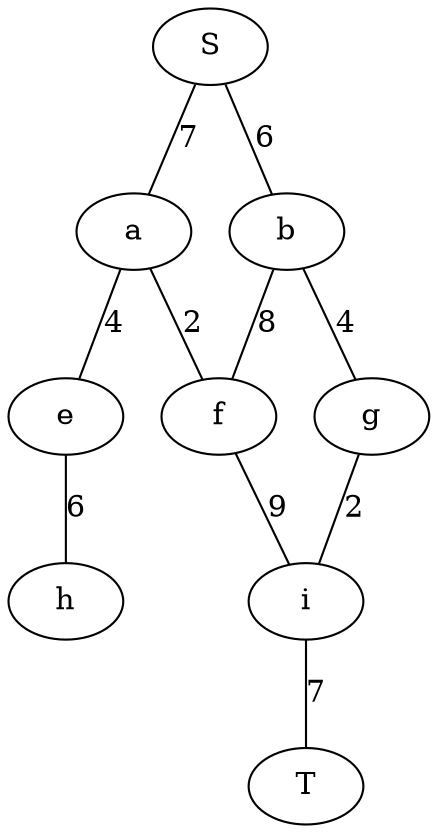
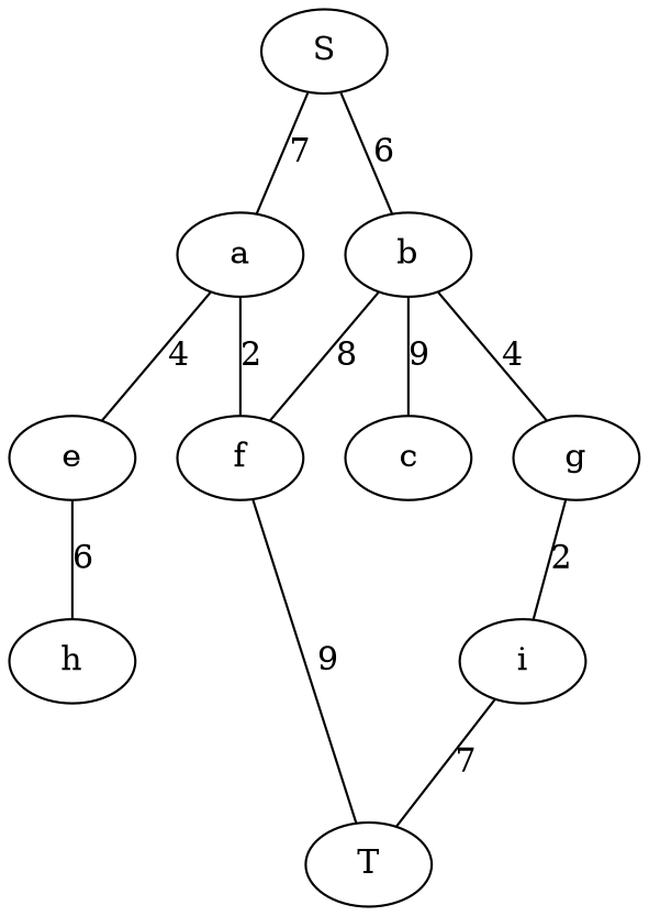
  graph {
    edge [capacity=6.0]
    S ["ui.label"=S]
    a ["ui.label"=a]
    b ["ui.label"=b]
    e ["ui.label"=e]
    f ["ui.label"=f]
+   c ["ui.label"=c]
    g ["ui.label"=g]
    T ["ui.label"=T]
    h ["ui.label"=h]
    i ["ui.label"=i]
    S -- a [capacity=3.0 label=7]
    S -- b [label=6]
    a -- e [capacity=4.0 label=4]
    a -- f [capacity=2.0 label=2]
    b -- f [capacity=8.0 label=8]
+   b -- c [capacity=9.0 label=9]
    b -- g [capacity=4.0 label=4]
    e -- h [label=6]
-   f -- i [capacity=9.0 label=9]
+   f -- T [capacity=9.0 label=9]
    g -- i [capacity=2.0 label=2]
    i -- T [capacity=7.0 label=7]
  }
